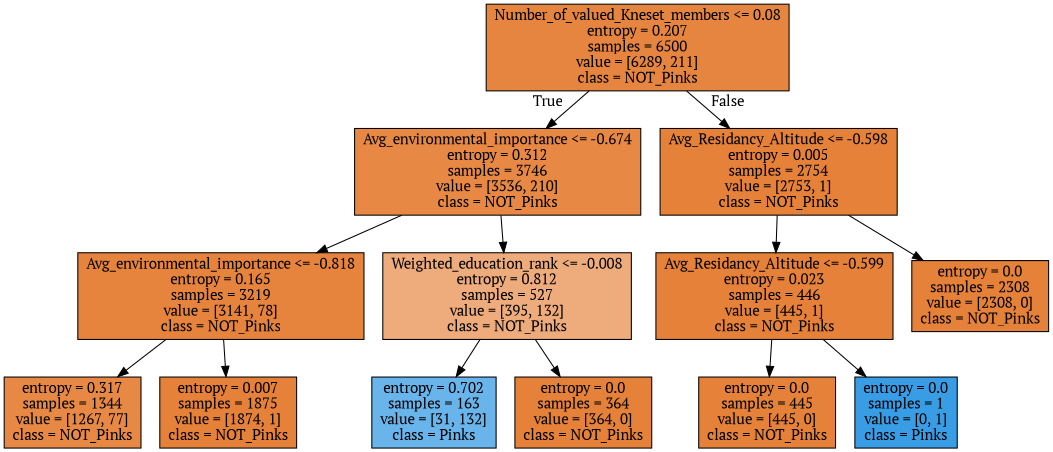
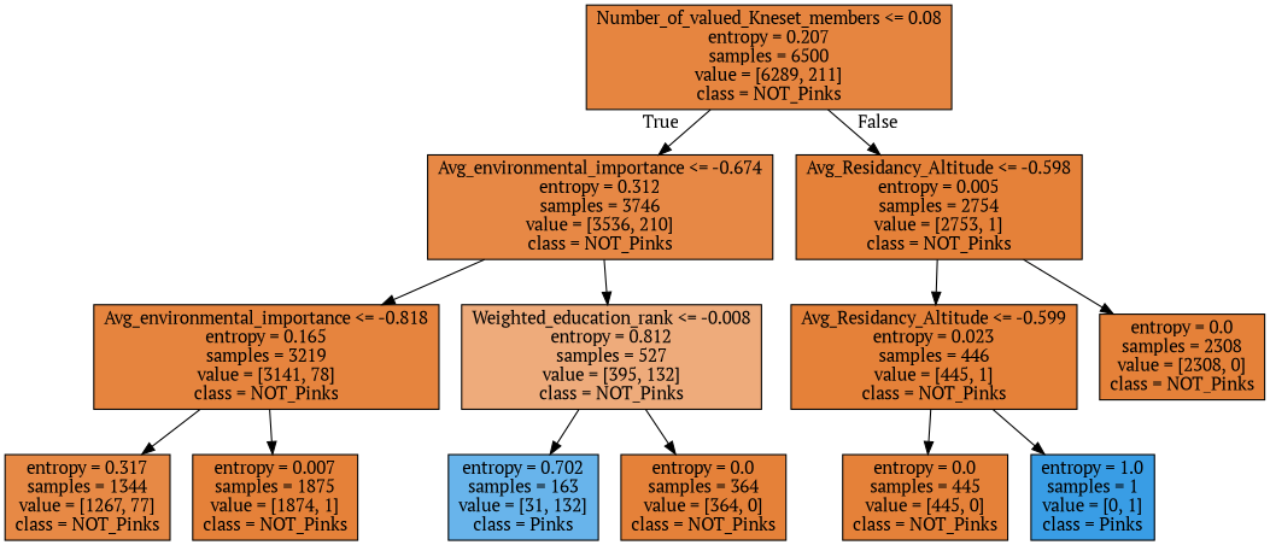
  digraph {
    fontname="PT Serif"
    node [color=black fillcolor="#e58139" shape=box style=filled fontname="PT Serif"]
    edge [fontname="PT Serif"]
    n1 [fillcolor="#e68540" label="Number_of_valued_Kneset_members <= 0.08\nentropy = 0.207\nsamples = 6500\nvalue = [6289, 211]\nclass = NOT_Pinks"]
    n2 [fillcolor="#e78845" label="Avg_environmental_importance <= -0.674\nentropy = 0.312\nsamples = 3746\nvalue = [3536, 210]\nclass = NOT_Pinks"]
    n3 [label="Avg_Residancy_Altitude <= -0.598\nentropy = 0.005\nsamples = 2754\nvalue = [2753, 1]\nclass = NOT_Pinks"]
    n4 [fillcolor="#e6843e" label="Avg_environmental_importance <= -0.818\nentropy = 0.165\nsamples = 3219\nvalue = [3141, 78]\nclass = NOT_Pinks"]
    n5 [fillcolor="#eeab7b" label="Weighted_education_rank <= -0.008\nentropy = 0.812\nsamples = 527\nvalue = [395, 132]\nclass = NOT_Pinks"]
    n6 [fillcolor="#e78945" label="entropy = 0.317\nsamples = 1344\nvalue = [1267, 77]\nclass = NOT_Pinks"]
    n7 [label="entropy = 0.007\nsamples = 1875\nvalue = [1874, 1]\nclass = NOT_Pinks"]
    n8 [fillcolor="#68b4eb" label="entropy = 0.702\nsamples = 163\nvalue = [31, 132]\nclass = Pinks"]
    n9 [label="entropy = 0.0\nsamples = 364\nvalue = [364, 0]\nclass = NOT_Pinks"]
    n10 [label="Avg_Residancy_Altitude <= -0.599\nentropy = 0.023\nsamples = 446\nvalue = [445, 1]\nclass = NOT_Pinks"]
    n11 [label="entropy = 0.0\nsamples = 2308\nvalue = [2308, 0]\nclass = NOT_Pinks"]
    n12 [label="entropy = 0.0\nsamples = 445\nvalue = [445, 0]\nclass = NOT_Pinks"]
-   n13 [fillcolor="#399de5" label="entropy = 0.0\nsamples = 1\nvalue = [0, 1]\nclass = Pinks"]
+   n13 [fillcolor="#399de5" label="entropy = 1.0\nsamples = 1\nvalue = [0, 1]\nclass = Pinks"]
    n1 -> n2 [headlabel=True labelangle=45 labeldistance=2.5]
    n1 -> n3 [headlabel=False labelangle=-45 labeldistance=2.5]
    n2 -> n4
    n2 -> n5
    n3 -> n10
    n3 -> n11
    n4 -> n6
    n4 -> n7
    n5 -> n8
    n5 -> n9
    n10 -> n12
    n10 -> n13
  }
